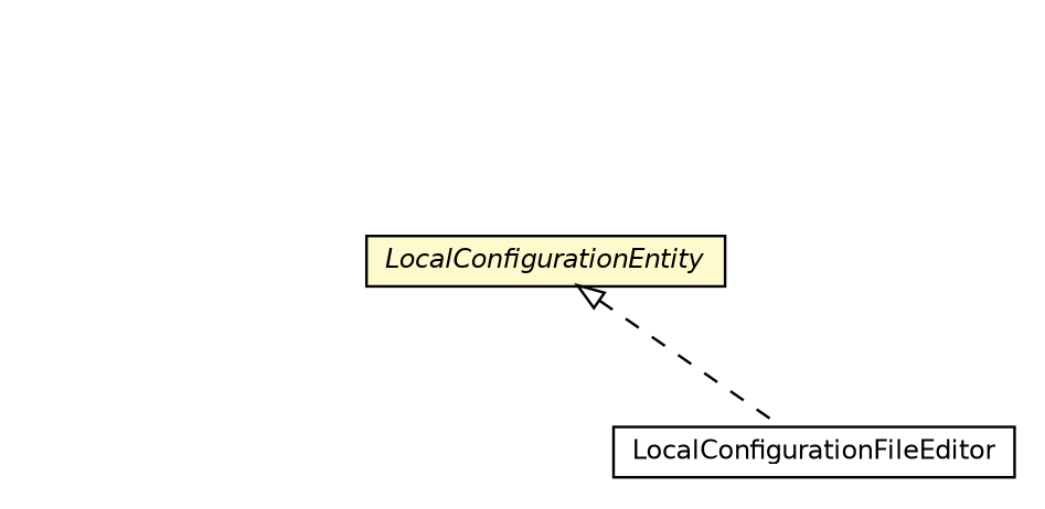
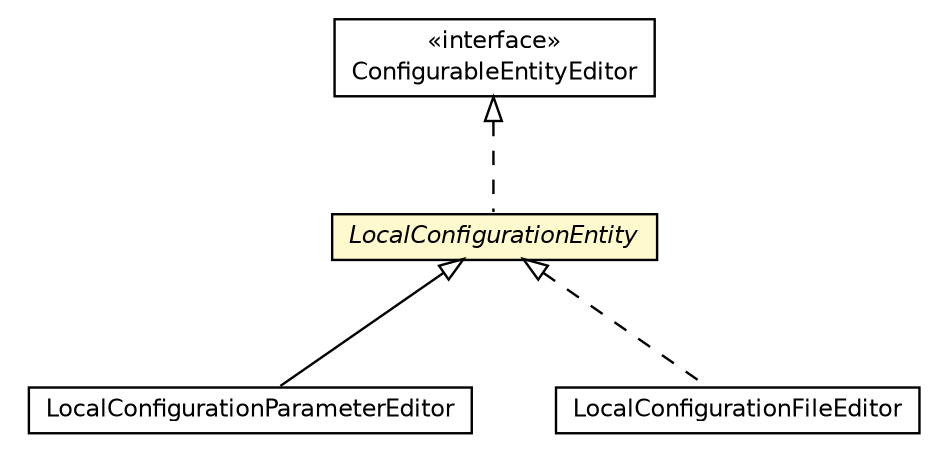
  digraph {
    nodesep=0.25
    ranksep=0.5
    node [fontcolor=black fontname=Helvetica fontsize=10.0 shape=plaintext]
    edge [arrowtail=empty dir=back fontname=Helvetica fontsize=10 headport=p labelfontname=Helvetica labelfontsize=10 style=dashed tailport=p]
+   n1 [label=<<table title="org.universAAL.middleware.interfaces.configuration.configurationEditionTypes.ConfigurableEntityEditor" border="0" cellborder="1" cellspacing="0" cellpadding="2" port="p" href="../../../../interfaces/configuration/configurationEditionTypes/ConfigurableEntityEditor.html"> 		<tr><td><table border="0" cellspacing="0" cellpadding="1"> <tr><td align="center" balign="center"> &#171;interface&#187; </td></tr> <tr><td align="center" balign="center"> ConfigurableEntityEditor </td></tr> 		</table></td></tr> 		</table>>]
    n2 [label=<<table title="org.universAAL.middleware.managers.configuration.core.impl.LocalConfigurationEntity" border="0" cellborder="1" cellspacing="0" cellpadding="2" port="p" bgcolor="lemonChiffon" href="./LocalConfigurationEntity.html"> 		<tr><td><table border="0" cellspacing="0" cellpadding="1"> <tr><td align="center" balign="center"><font face="Helvetica-Oblique"> LocalConfigurationEntity </font></td></tr> 		</table></td></tr> 		</table>>]
+   n3 [label=<<table title="org.universAAL.middleware.managers.configuration.core.impl.LocalConfigurationParameterEditor" border="0" cellborder="1" cellspacing="0" cellpadding="2" port="p" href="./LocalConfigurationParameterEditor.html"> 		<tr><td><table border="0" cellspacing="0" cellpadding="1"> <tr><td align="center" balign="center"> LocalConfigurationParameterEditor </td></tr> 		</table></td></tr> 		</table>>]
    n4 [label=<<table title="org.universAAL.middleware.managers.configuration.core.impl.LocalConfigurationFileEditor" border="0" cellborder="1" cellspacing="0" cellpadding="2" port="p" href="./LocalConfigurationFileEditor.html"> 		<tr><td><table border="0" cellspacing="0" cellpadding="1"> <tr><td align="center" balign="center"> LocalConfigurationFileEditor </td></tr> 		</table></td></tr> 		</table>>]
+   n1 -> n2
+   n2 -> n3 [style=""]
    n2 -> n4
  }
